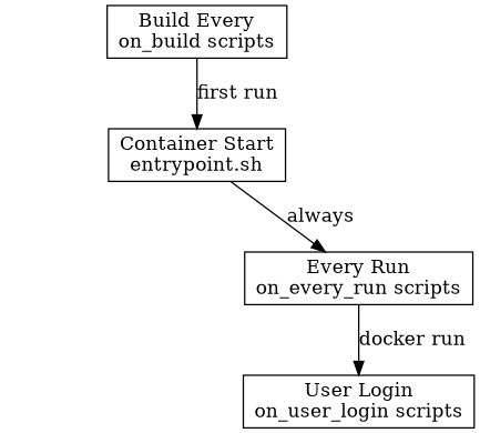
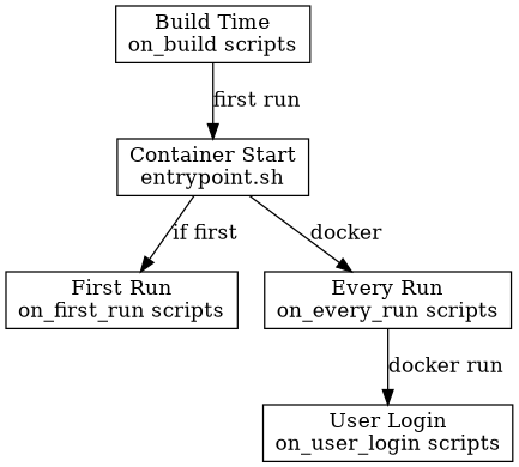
  digraph {
    rankdir=TB
    node [shape=box]
-   n1 [label="Build Every\non_build scripts"]
+   n1 [label="Build Time\non_build scripts"]
    n2 [label="Container Start\nentrypoint.sh"]
+   n3 [label="First Run\non_first_run scripts"]
    n4 [label="Every Run\non_every_run scripts"]
    n5 [label="User Login\non_user_login scripts"]
    n1 -> n2 [label="first run"]
-   n2 -> n4 [label=always]
+   n2 -> n3 [label="if first"]
+   n2 -> n4 [label=docker]
    n4 -> n5 [label="docker run"]
  }
